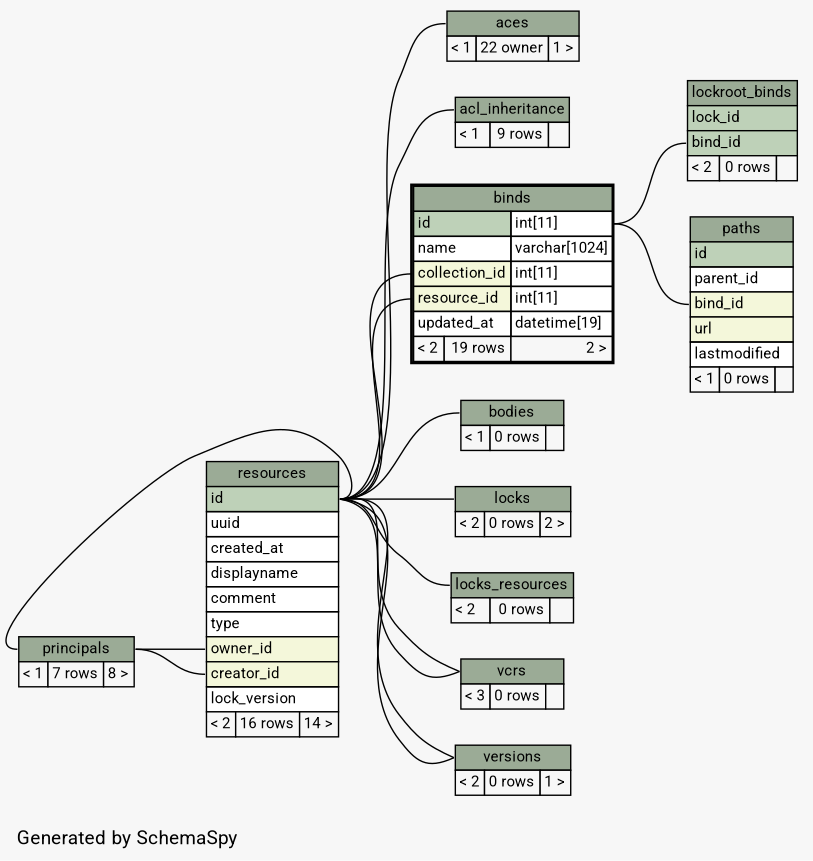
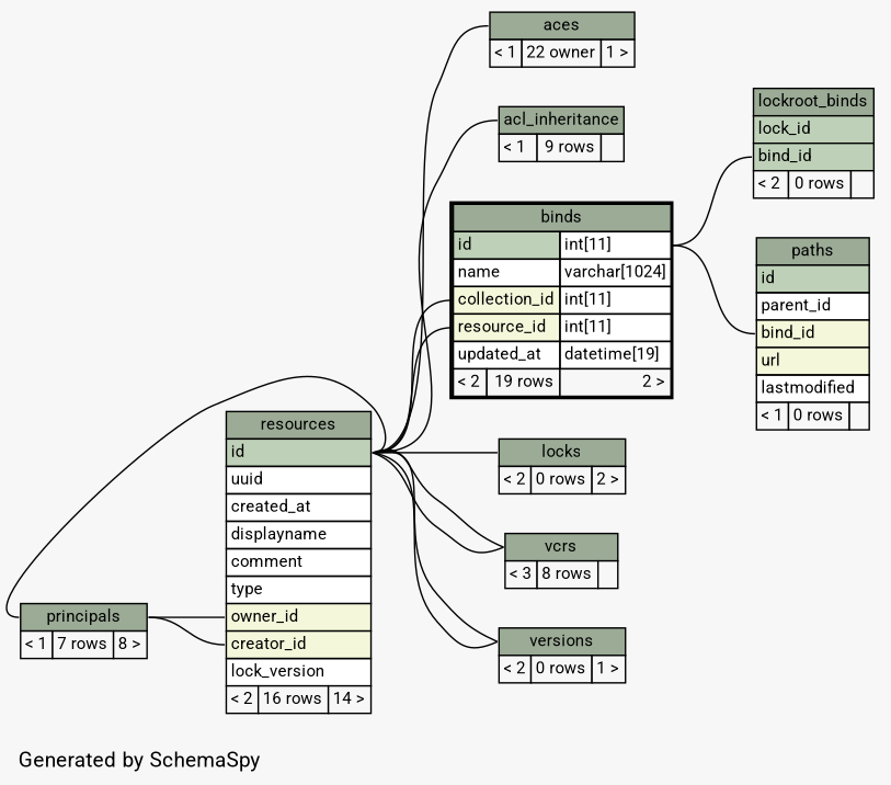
  digraph {
    bgcolor="#f7f7f7"
    fontname=Roboto
    label="\nGenerated by SchemaSpy"
    labeljust=l
    rankdir=RL
    node [fontname=Roboto fontsize=11 shape=plaintext]
    edge [arrowhead=none arrowsize=0.8 arrowtail=crowtee fontname=Roboto headport="id:e" tailport="bind_id:w"]
    n1 [label=<     <TABLE BORDER="0" CELLBORDER="1" CELLSPACING="0" BGCOLOR="#ffffff">       <TR><TD PORT="aces.heading" COLSPAN="3" BGCOLOR="#9bab96" ALIGN="CENTER">aces</TD></TR>       <TR><TD ALIGN="LEFT" BGCOLOR="#f7f7f7">&lt; 1</TD><TD ALIGN="RIGHT" BGCOLOR="#f7f7f7">22 owner</TD><TD ALIGN="RIGHT" BGCOLOR="#f7f7f7">1 &gt;</TD></TR>     </TABLE>>]
    n2 [label=<     <TABLE BORDER="0" CELLBORDER="1" CELLSPACING="0" BGCOLOR="#ffffff">       <TR><TD PORT="resources.heading" COLSPAN="3" BGCOLOR="#9bab96" ALIGN="CENTER">resources</TD></TR>       <TR><TD PORT="id" COLSPAN="3" BGCOLOR="#bed1b8" ALIGN="LEFT">id</TD></TR>       <TR><TD PORT="uuid" COLSPAN="3" ALIGN="LEFT">uuid</TD></TR>       <TR><TD PORT="created_at" COLSPAN="3" ALIGN="LEFT">created_at</TD></TR>       <TR><TD PORT="displayname" COLSPAN="3" ALIGN="LEFT">displayname</TD></TR>       <TR><TD PORT="comment" COLSPAN="3" ALIGN="LEFT">comment</TD></TR>       <TR><TD PORT="type" COLSPAN="3" ALIGN="LEFT">type</TD></TR>       <TR><TD PORT="owner_id" COLSPAN="3" BGCOLOR="#f4f7da" ALIGN="LEFT">owner_id</TD></TR>       <TR><TD PORT="creator_id" COLSPAN="3" BGCOLOR="#f4f7da" ALIGN="LEFT">creator_id</TD></TR>       <TR><TD PORT="lock_version" COLSPAN="3" ALIGN="LEFT">lock_version</TD></TR>       <TR><TD ALIGN="LEFT" BGCOLOR="#f7f7f7">&lt; 2</TD><TD ALIGN="RIGHT" BGCOLOR="#f7f7f7">16 rows</TD><TD ALIGN="RIGHT" BGCOLOR="#f7f7f7">14 &gt;</TD></TR>     </TABLE>>]
    n3 [label=<     <TABLE BORDER="0" CELLBORDER="1" CELLSPACING="0" BGCOLOR="#ffffff">       <TR><TD PORT="principals.heading" COLSPAN="3" BGCOLOR="#9bab96" ALIGN="CENTER">principals</TD></TR>       <TR><TD ALIGN="LEFT" BGCOLOR="#f7f7f7">&lt; 1</TD><TD ALIGN="RIGHT" BGCOLOR="#f7f7f7">7 rows</TD><TD ALIGN="RIGHT" BGCOLOR="#f7f7f7">8 &gt;</TD></TR>     </TABLE>>]
    n4 [label=<     <TABLE BORDER="0" CELLBORDER="1" CELLSPACING="0" BGCOLOR="#ffffff">       <TR><TD PORT="acl_inheritance.heading" COLSPAN="3" BGCOLOR="#9bab96" ALIGN="CENTER">acl_inheritance</TD></TR>       <TR><TD ALIGN="LEFT" BGCOLOR="#f7f7f7">&lt; 1</TD><TD ALIGN="RIGHT" BGCOLOR="#f7f7f7">9 rows</TD><TD ALIGN="RIGHT" BGCOLOR="#f7f7f7">  </TD></TR>     </TABLE>>]
    n5 [label=<     <TABLE BORDER="2" CELLBORDER="1" CELLSPACING="0" BGCOLOR="#ffffff">       <TR><TD PORT="binds.heading" COLSPAN="3" BGCOLOR="#9bab96" ALIGN="CENTER">binds</TD></TR>       <TR><TD PORT="id" COLSPAN="2" BGCOLOR="#bed1b8" ALIGN="LEFT">id</TD><TD PORT="id.type" ALIGN="LEFT">int[11]</TD></TR>       <TR><TD PORT="name" COLSPAN="2" ALIGN="LEFT">name</TD><TD PORT="name.type" ALIGN="LEFT">varchar[1024]</TD></TR>       <TR><TD PORT="collection_id" COLSPAN="2" BGCOLOR="#f4f7da" ALIGN="LEFT">collection_id</TD><TD PORT="collection_id.type" ALIGN="LEFT">int[11]</TD></TR>       <TR><TD PORT="resource_id" COLSPAN="2" BGCOLOR="#f4f7da" ALIGN="LEFT">resource_id</TD><TD PORT="resource_id.type" ALIGN="LEFT">int[11]</TD></TR>       <TR><TD PORT="updated_at" COLSPAN="2" ALIGN="LEFT">updated_at</TD><TD PORT="updated_at.type" ALIGN="LEFT">datetime[19]</TD></TR>       <TR><TD ALIGN="LEFT" BGCOLOR="#f7f7f7">&lt; 2</TD><TD ALIGN="RIGHT" BGCOLOR="#f7f7f7">19 rows</TD><TD ALIGN="RIGHT" BGCOLOR="#f7f7f7">2 &gt;</TD></TR>     </TABLE>>]
-   n6 [label=<     <TABLE BORDER="0" CELLBORDER="1" CELLSPACING="0" BGCOLOR="#ffffff">       <TR><TD PORT="bodies.heading" COLSPAN="3" BGCOLOR="#9bab96" ALIGN="CENTER">bodies</TD></TR>       <TR><TD ALIGN="LEFT" BGCOLOR="#f7f7f7">&lt; 1</TD><TD ALIGN="RIGHT" BGCOLOR="#f7f7f7">0 rows</TD><TD ALIGN="RIGHT" BGCOLOR="#f7f7f7">  </TD></TR>     </TABLE>>]
    n7 [label=<     <TABLE BORDER="0" CELLBORDER="1" CELLSPACING="0" BGCOLOR="#ffffff">       <TR><TD PORT="lockroot_binds.heading" COLSPAN="3" BGCOLOR="#9bab96" ALIGN="CENTER">lockroot_binds</TD></TR>       <TR><TD PORT="lock_id" COLSPAN="3" BGCOLOR="#bed1b8" ALIGN="LEFT">lock_id</TD></TR>       <TR><TD PORT="bind_id" COLSPAN="3" BGCOLOR="#bed1b8" ALIGN="LEFT">bind_id</TD></TR>       <TR><TD ALIGN="LEFT" BGCOLOR="#f7f7f7">&lt; 2</TD><TD ALIGN="RIGHT" BGCOLOR="#f7f7f7">0 rows</TD><TD ALIGN="RIGHT" BGCOLOR="#f7f7f7">  </TD></TR>     </TABLE>>]
    n8 [label=<     <TABLE BORDER="0" CELLBORDER="1" CELLSPACING="0" BGCOLOR="#ffffff">       <TR><TD PORT="locks.heading" COLSPAN="3" BGCOLOR="#9bab96" ALIGN="CENTER">locks</TD></TR>       <TR><TD ALIGN="LEFT" BGCOLOR="#f7f7f7">&lt; 2</TD><TD ALIGN="RIGHT" BGCOLOR="#f7f7f7">0 rows</TD><TD ALIGN="RIGHT" BGCOLOR="#f7f7f7">2 &gt;</TD></TR>     </TABLE>>]
-   n9 [label=<     <TABLE BORDER="0" CELLBORDER="1" CELLSPACING="0" BGCOLOR="#ffffff">       <TR><TD PORT="locks_resources.heading" COLSPAN="3" BGCOLOR="#9bab96" ALIGN="CENTER">locks_resources</TD></TR>       <TR><TD ALIGN="LEFT" BGCOLOR="#f7f7f7">&lt; 2</TD><TD ALIGN="RIGHT" BGCOLOR="#f7f7f7">0 rows</TD><TD ALIGN="RIGHT" BGCOLOR="#f7f7f7">  </TD></TR>     </TABLE>>]
    n10 [label=<     <TABLE BORDER="0" CELLBORDER="1" CELLSPACING="0" BGCOLOR="#ffffff">       <TR><TD PORT="paths.heading" COLSPAN="3" BGCOLOR="#9bab96" ALIGN="CENTER">paths</TD></TR>       <TR><TD PORT="id" COLSPAN="3" BGCOLOR="#bed1b8" ALIGN="LEFT">id</TD></TR>       <TR><TD PORT="parent_id" COLSPAN="3" ALIGN="LEFT">parent_id</TD></TR>       <TR><TD PORT="bind_id" COLSPAN="3" BGCOLOR="#f4f7da" ALIGN="LEFT">bind_id</TD></TR>       <TR><TD PORT="url" COLSPAN="3" BGCOLOR="#f4f7da" ALIGN="LEFT">url</TD></TR>       <TR><TD PORT="lastmodified" COLSPAN="3" ALIGN="LEFT">lastmodified</TD></TR>       <TR><TD ALIGN="LEFT" BGCOLOR="#f7f7f7">&lt; 1</TD><TD ALIGN="RIGHT" BGCOLOR="#f7f7f7">0 rows</TD><TD ALIGN="RIGHT" BGCOLOR="#f7f7f7">  </TD></TR>     </TABLE>>]
-   n11 [label=<     <TABLE BORDER="0" CELLBORDER="1" CELLSPACING="0" BGCOLOR="#ffffff">       <TR><TD PORT="vcrs.heading" COLSPAN="3" BGCOLOR="#9bab96" ALIGN="CENTER">vcrs</TD></TR>       <TR><TD ALIGN="LEFT" BGCOLOR="#f7f7f7">&lt; 3</TD><TD ALIGN="RIGHT" BGCOLOR="#f7f7f7">0 rows</TD><TD ALIGN="RIGHT" BGCOLOR="#f7f7f7">  </TD></TR>     </TABLE>>]
+   n11 [label=<     <TABLE BORDER="0" CELLBORDER="1" CELLSPACING="0" BGCOLOR="#ffffff">       <TR><TD PORT="vcrs.heading" COLSPAN="3" BGCOLOR="#9bab96" ALIGN="CENTER">vcrs</TD></TR>       <TR><TD ALIGN="LEFT" BGCOLOR="#f7f7f7">&lt; 3</TD><TD ALIGN="RIGHT" BGCOLOR="#f7f7f7">8 rows</TD><TD ALIGN="RIGHT" BGCOLOR="#f7f7f7">  </TD></TR>     </TABLE>>]
    n12 [label=<     <TABLE BORDER="0" CELLBORDER="1" CELLSPACING="0" BGCOLOR="#ffffff">       <TR><TD PORT="versions.heading" COLSPAN="3" BGCOLOR="#9bab96" ALIGN="CENTER">versions</TD></TR>       <TR><TD ALIGN="LEFT" BGCOLOR="#f7f7f7">&lt; 2</TD><TD ALIGN="RIGHT" BGCOLOR="#f7f7f7">0 rows</TD><TD ALIGN="RIGHT" BGCOLOR="#f7f7f7">1 &gt;</TD></TR>     </TABLE>>]
    n1 -> n2 [tailport="aces.heading:w"]
    n2 -> n3 [headport="principals.heading:e" tailport="creator_id:w"]
    n2 -> n3 [headport="principals.heading:e" tailport="owner_id:w"]
    n3 -> n2 [tailport="principals.heading:w"]
    n4 -> n2 [tailport="acl_inheritance.heading:w"]
    n5 -> n2 [tailport="collection_id:w"]
    n5 -> n2 [tailport="resource_id:w"]
-   n6 -> n2 [arrowtail=crowodot tailport="bodies.heading:w"]
    n7 -> n5 [headport="id.type:e"]
    n8 -> n2 [tailport="locks.heading:w"]
-   n9 -> n2 [tailport="locks_resources.heading:w"]
    n10 -> n5 [arrowtail=crowodot headport="id.type:e"]
    n11 -> n2 [tailport="vcrs.heading:w"]
    n11 -> n2 [tailport="vcrs.heading:w"]
    n12 -> n2 [tailport="versions.heading:w"]
    n12 -> n2 [tailport="versions.heading:w"]
  }
